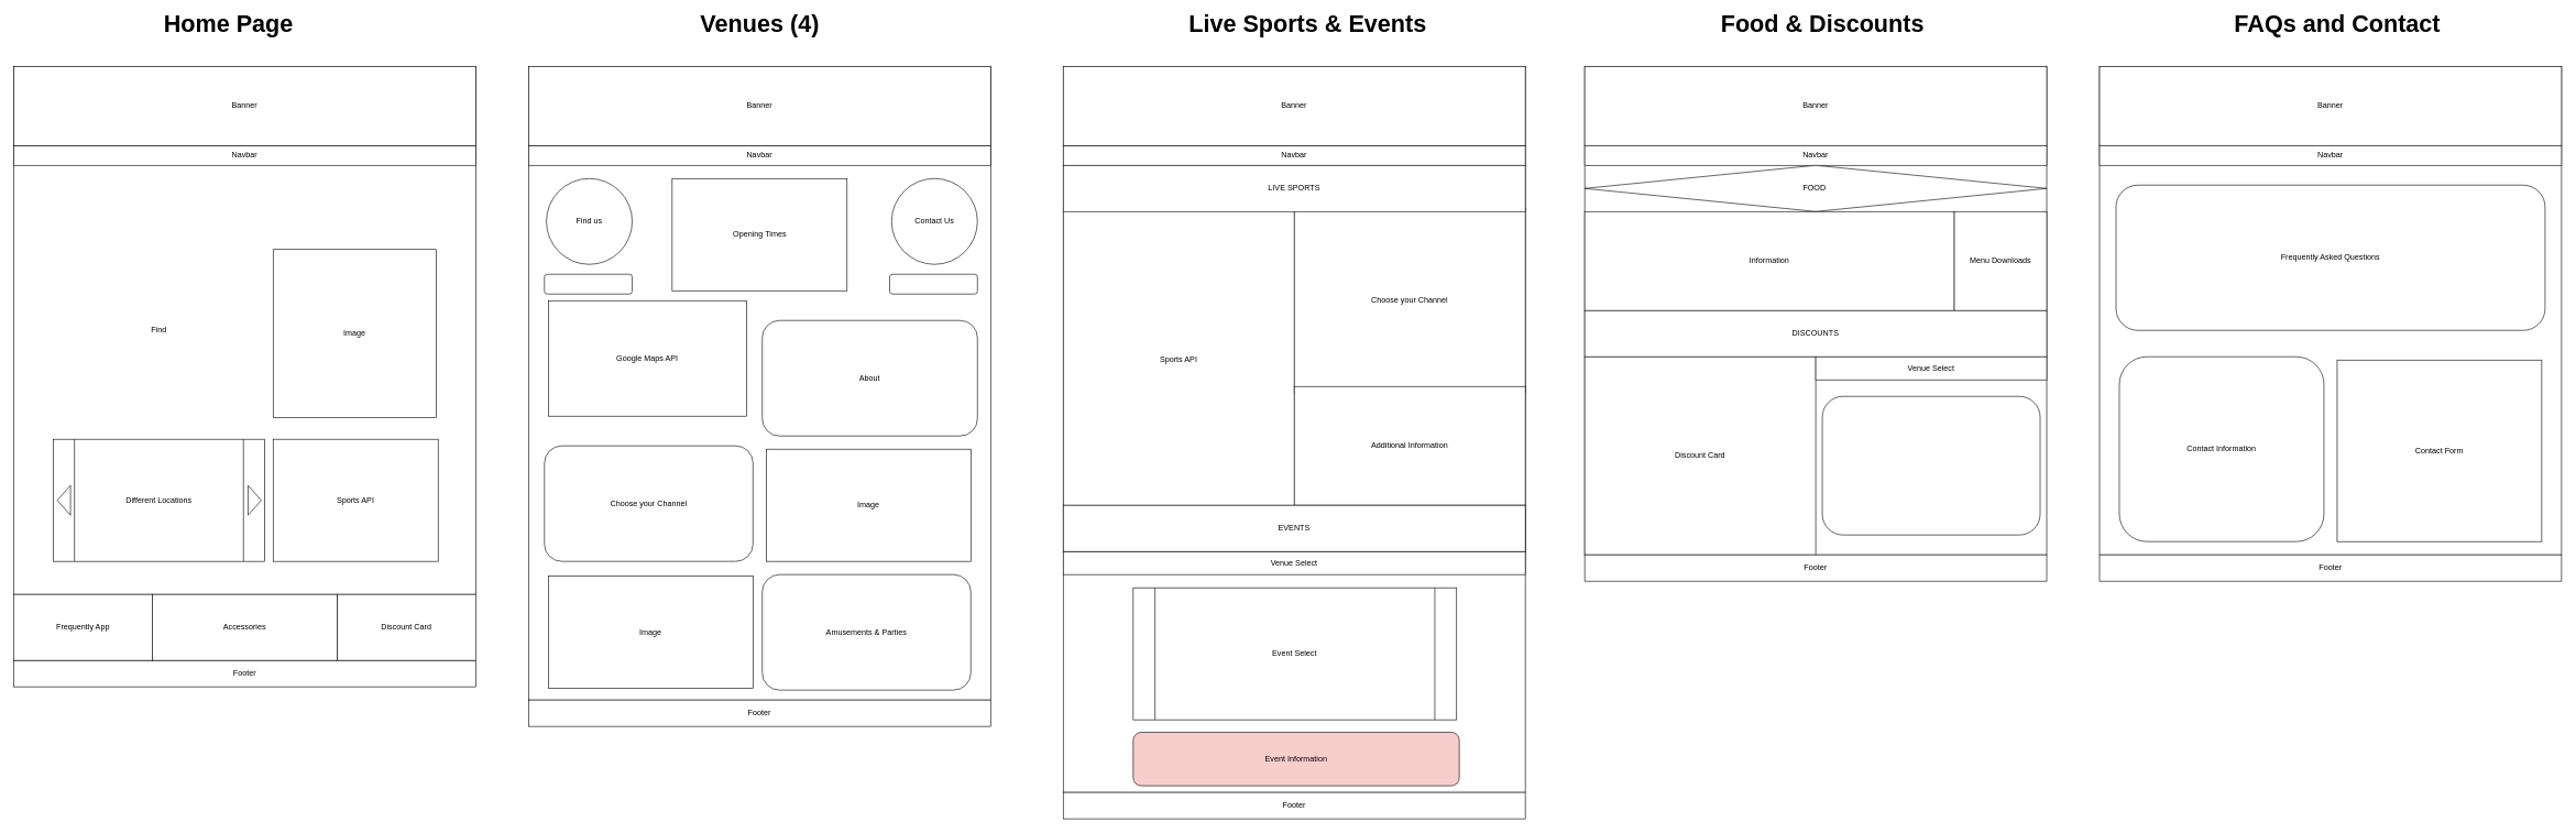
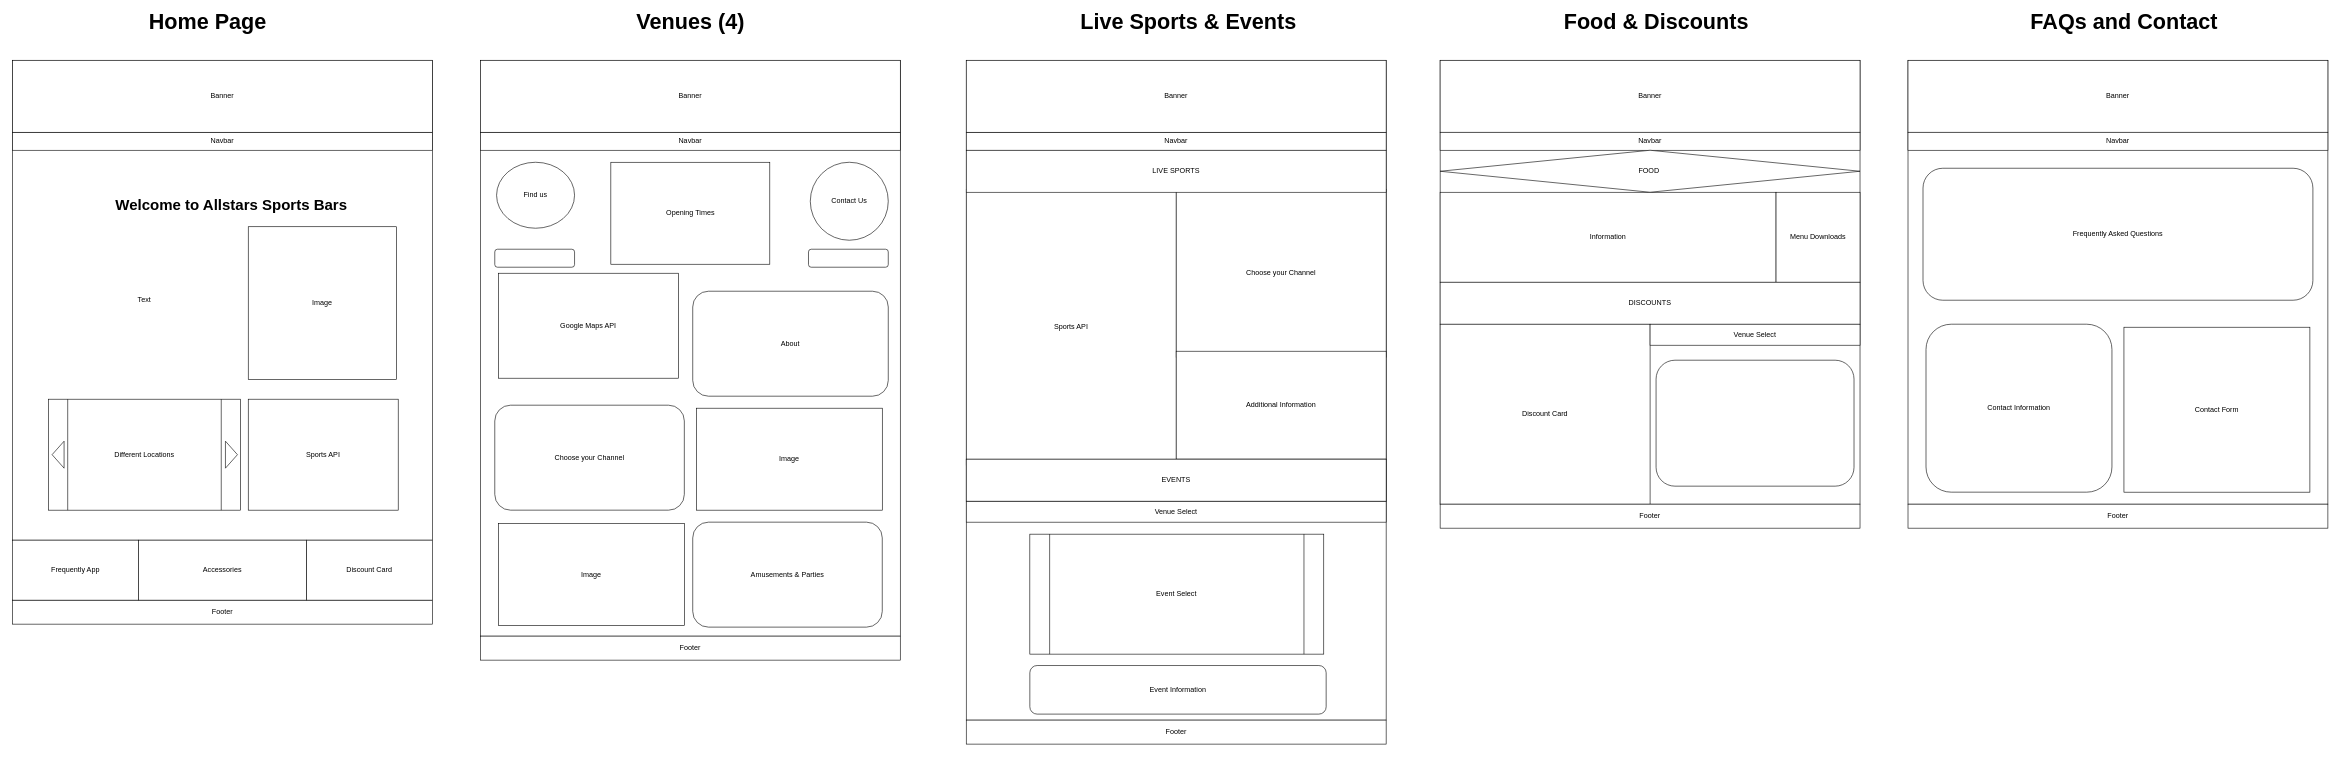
  <mxCell id="0" />
  <mxCell id="1" parent="0" />
  <mxCell id="2" value="" style="rounded=0;whiteSpace=wrap;html=1;" parent="1" vertex="1"><mxGeometry x="20" y="100" width="700" height="800" as="geometry" /></mxCell>
  <mxCell id="3" value="Navbar" style="rounded=0;whiteSpace=wrap;html=1;" parent="1" vertex="1"><mxGeometry x="20" y="220" width="700" height="30" as="geometry" /></mxCell>
  <mxCell id="4" value="Banner" style="rounded=0;whiteSpace=wrap;html=1;" parent="1" vertex="1"><mxGeometry x="20" y="100" width="700" height="120" as="geometry" /></mxCell>
  <mxCell id="5" value="Sports API" style="rounded=0;whiteSpace=wrap;html=1;" parent="1" vertex="1"><mxGeometry x="413" y="665" width="250" height="185" as="geometry" /></mxCell>
  <mxCell id="6" value="Footer" style="rounded=0;whiteSpace=wrap;html=1;" parent="1" vertex="1"><mxGeometry x="20" y="1000" width="700" height="40" as="geometry" /></mxCell>
  <mxCell id="7" value="Different Locations" style="shape=process;whiteSpace=wrap;html=1;backgroundOutline=1;" parent="1" vertex="1"><mxGeometry x="80" y="665" width="320" height="185" as="geometry" /></mxCell>
  <mxCell id="8" value="" style="triangle;whiteSpace=wrap;html=1;" parent="1" vertex="1"><mxGeometry x="375" y="735" width="20" height="45" as="geometry" /></mxCell>
  <mxCell id="9" value="" style="triangle;whiteSpace=wrap;html=1;flipH=1;" parent="1" vertex="1"><mxGeometry x="86" y="735" width="20" height="45" as="geometry" /></mxCell>
  <mxCell id="10" value="Frequently App" style="rounded=0;whiteSpace=wrap;html=1;" parent="1" vertex="1"><mxGeometry x="20" y="900" width="210" height="100" as="geometry" /></mxCell>
  <mxCell id="11" value="Discount Card" style="rounded=0;whiteSpace=wrap;html=1;" parent="1" vertex="1"><mxGeometry x="510" y="900" width="210" height="100" as="geometry" /></mxCell>
  <mxCell id="12" value="" style="rounded=0;whiteSpace=wrap;html=1;" parent="1" vertex="1"><mxGeometry x="800" y="100" width="700" height="960" as="geometry" /></mxCell>
  <mxCell id="13" value="Navbar" style="rounded=0;whiteSpace=wrap;html=1;" parent="1" vertex="1"><mxGeometry x="800" y="220" width="700" height="30" as="geometry" /></mxCell>
  <mxCell id="14" value="Banner" style="rounded=0;whiteSpace=wrap;html=1;" parent="1" vertex="1"><mxGeometry x="800" y="100" width="700" height="120" as="geometry" /></mxCell>
  <mxCell id="15" value="Footer" style="rounded=0;whiteSpace=wrap;html=1;" parent="1" vertex="1"><mxGeometry x="800" y="1060" width="700" height="40" as="geometry" /></mxCell>
  <mxCell id="16" value="&lt;b&gt;&lt;font style=&quot;font-size: 36px&quot;&gt;Home Page&lt;/font&gt;&lt;/b&gt;" style="text;html=1;align=center;verticalAlign=middle;resizable=0;points=[];autosize=1;" parent="1" vertex="1"><mxGeometry x="240" y="20" width="210" height="30" as="geometry" /></mxCell>
  <mxCell id="17" value="&lt;b&gt;&lt;font style=&quot;font-size: 36px&quot;&gt;Venues (4)&lt;/font&gt;&lt;/b&gt;" style="text;html=1;align=center;verticalAlign=middle;resizable=0;points=[];autosize=1;" parent="1" vertex="1"><mxGeometry x="1050" y="20" width="200" height="30" as="geometry" /></mxCell>
  <mxCell id="18" value="Opening Times" style="rounded=0;whiteSpace=wrap;html=1;" parent="1" vertex="1"><mxGeometry x="1017.5" y="270" width="265" height="170" as="geometry" /></mxCell>
  <mxCell id="19" value="Google Maps API" style="rounded=0;whiteSpace=wrap;html=1;" parent="1" vertex="1"><mxGeometry x="830" y="455" width="300" height="175" as="geometry" /></mxCell>
  <mxCell id="20" value="" style="rounded=0;whiteSpace=wrap;html=1;" parent="1" vertex="1"><mxGeometry x="1610" y="100" width="700" height="1100" as="geometry" /></mxCell>
  <mxCell id="21" value="&lt;b&gt;&lt;font style=&quot;font-size: 36px&quot;&gt;Live Sports &amp;amp; Events&lt;/font&gt;&lt;/b&gt;" style="text;html=1;align=center;verticalAlign=middle;resizable=0;points=[];autosize=1;" parent="1" vertex="1"><mxGeometry x="1790" y="20" width="380" height="30" as="geometry" /></mxCell>
  <mxCell id="22" value="Navbar" style="rounded=0;whiteSpace=wrap;html=1;" parent="1" vertex="1"><mxGeometry x="1610" y="220" width="700" height="30" as="geometry" /></mxCell>
  <mxCell id="23" value="Banner" style="rounded=0;whiteSpace=wrap;html=1;" parent="1" vertex="1"><mxGeometry x="1610" y="100" width="700" height="120" as="geometry" /></mxCell>
  <mxCell id="24" value="" style="rounded=0;whiteSpace=wrap;html=1;" parent="1" vertex="1"><mxGeometry x="2400" y="100" width="700" height="740" as="geometry" /></mxCell>
  <mxCell id="25" value="Sports API" style="rounded=0;whiteSpace=wrap;html=1;" parent="1" vertex="1"><mxGeometry x="1610" y="315" width="350" height="460" as="geometry" /></mxCell>
  <mxCell id="26" value="Choose your Channel" style="rounded=0;whiteSpace=wrap;html=1;" parent="1" vertex="1"><mxGeometry x="1960" y="315" width="350" height="280" as="geometry" /></mxCell>
  <mxCell id="27" value="Additional Information" style="rounded=0;whiteSpace=wrap;html=1;" parent="1" vertex="1"><mxGeometry x="1960" y="585" width="350" height="180" as="geometry" /></mxCell>
  <mxCell id="28" value="Banner" style="rounded=0;whiteSpace=wrap;html=1;" parent="1" vertex="1"><mxGeometry x="2400" y="100" width="700" height="120" as="geometry" /></mxCell>
  <mxCell id="29" value="Navbar" style="rounded=0;whiteSpace=wrap;html=1;" parent="1" vertex="1"><mxGeometry x="2400" y="220" width="700" height="30" as="geometry" /></mxCell>
  <mxCell id="30" value="EVENTS" style="rounded=0;whiteSpace=wrap;html=1;" parent="1" vertex="1"><mxGeometry x="1610" y="765" width="700" height="70" as="geometry" /></mxCell>
  <mxCell id="31" value="LIVE SPORTS" style="rounded=0;whiteSpace=wrap;html=1;" parent="1" vertex="1"><mxGeometry x="1610" y="250" width="700" height="70" as="geometry" /></mxCell>
  <mxCell id="32" value="Event Select" style="shape=process;whiteSpace=wrap;html=1;backgroundOutline=1;size=0.068;" parent="1" vertex="1"><mxGeometry x="1716" y="890" width="490" height="200" as="geometry" /></mxCell>
  <mxCell id="33" value="Venue Select" style="rounded=0;whiteSpace=wrap;html=1;" parent="1" vertex="1"><mxGeometry x="1610" y="835" width="700" height="35" as="geometry" /></mxCell>
- <mxCell id="34" value="Event Information" style="rounded=1;whiteSpace=wrap;html=1;fillColor=#f8cecc;" parent="1" vertex="1"><mxGeometry x="1716" y="1109" width="494" height="81" as="geometry" /></mxCell>
+ <mxCell id="34" value="Event Information" style="rounded=1;whiteSpace=wrap;html=1;" parent="1" vertex="1"><mxGeometry x="1716" y="1109" width="494" height="81" as="geometry" /></mxCell>
  <mxCell id="35" value="Footer" style="rounded=0;whiteSpace=wrap;html=1;" parent="1" vertex="1"><mxGeometry x="1610" y="1200" width="700" height="40" as="geometry" /></mxCell>
  <mxCell id="36" value="&lt;b&gt;&lt;font style=&quot;font-size: 36px&quot;&gt;Food &amp;amp; Discounts&lt;/font&gt;&lt;/b&gt;" style="text;html=1;align=center;verticalAlign=middle;resizable=0;points=[];autosize=1;" parent="1" vertex="1"><mxGeometry x="2600" y="20" width="320" height="30" as="geometry" /></mxCell>
  <mxCell id="37" value="Information" style="rounded=0;whiteSpace=wrap;html=1;" parent="1" vertex="1"><mxGeometry x="2400" y="320" width="560" height="150" as="geometry" /></mxCell>
  <mxCell id="38" value="Menu Downloads" style="rounded=0;whiteSpace=wrap;html=1;" parent="1" vertex="1"><mxGeometry x="2960" y="320" width="140" height="150" as="geometry" /></mxCell>
  <mxCell id="39" value="EVENTS" style="rounded=0;whiteSpace=wrap;html=1;" parent="1" vertex="1"><mxGeometry x="1610" y="765" width="700" height="70" as="geometry" /></mxCell>
  <mxCell id="40" value="FOOD&amp;nbsp;" style="rhombus;whiteSpace=wrap;html=1;" parent="1" vertex="1"><mxGeometry x="2400" y="250" width="700" height="70" as="geometry" /></mxCell>
  <mxCell id="41" value="DISCOUNTS" style="rounded=0;whiteSpace=wrap;html=1;" parent="1" vertex="1"><mxGeometry x="2400" y="470" width="700" height="70" as="geometry" /></mxCell>
  <mxCell id="42" value="Discount Card" style="rounded=0;whiteSpace=wrap;html=1;" parent="1" vertex="1"><mxGeometry x="2400" y="540" width="350" height="300" as="geometry" /></mxCell>
  <mxCell id="43" value="" style="rounded=1;whiteSpace=wrap;html=1;" parent="1" vertex="1"><mxGeometry x="2760" y="600" width="330" height="210" as="geometry" /></mxCell>
  <mxCell id="44" value="Venue Select" style="rounded=0;whiteSpace=wrap;html=1;" parent="1" vertex="1"><mxGeometry x="2750" y="540" width="350" height="35" as="geometry" /></mxCell>
  <mxCell id="45" value="Footer" style="rounded=0;whiteSpace=wrap;html=1;" parent="1" vertex="1"><mxGeometry x="2400" y="840" width="700" height="40" as="geometry" /></mxCell>
  <mxCell id="46" value="" style="rounded=0;whiteSpace=wrap;html=1;" parent="1" vertex="1"><mxGeometry x="3180" y="100" width="700" height="740" as="geometry" /></mxCell>
  <mxCell id="47" value="Banner" style="rounded=0;whiteSpace=wrap;html=1;" parent="1" vertex="1"><mxGeometry x="3180" y="100" width="700" height="120" as="geometry" /></mxCell>
  <mxCell id="48" value="Navbar" style="rounded=0;whiteSpace=wrap;html=1;" parent="1" vertex="1"><mxGeometry x="3180" y="220" width="700" height="30" as="geometry" /></mxCell>
  <mxCell id="49" value="Footer" style="rounded=0;whiteSpace=wrap;html=1;" parent="1" vertex="1"><mxGeometry x="3180" y="840" width="700" height="40" as="geometry" /></mxCell>
  <mxCell id="50" value="&lt;span style=&quot;font-size: 36px&quot;&gt;&lt;b&gt;FAQs and Contact&lt;/b&gt;&lt;/span&gt;" style="text;html=1;align=center;verticalAlign=middle;resizable=0;points=[];autosize=1;" parent="1" vertex="1"><mxGeometry x="3375" y="20" width="330" height="30" as="geometry" /></mxCell>
  <mxCell id="51" value="Frequently Asked Questions" style="rounded=1;whiteSpace=wrap;html=1;" parent="1" vertex="1"><mxGeometry x="3205" y="280" width="650" height="220" as="geometry" /></mxCell>
  <mxCell id="52" value="Contact Information" style="rounded=1;whiteSpace=wrap;html=1;" parent="1" vertex="1"><mxGeometry x="3210" y="540" width="310" height="280" as="geometry" /></mxCell>
  <mxCell id="53" value="Contact Form" style="rounded=0;whiteSpace=wrap;html=1;" parent="1" vertex="1"><mxGeometry x="3540" y="545" width="310" height="275" as="geometry" /></mxCell>
  <mxCell id="54" value="Image" style="rounded=0;whiteSpace=wrap;html=1;" parent="1" vertex="1"><mxGeometry x="413" y="377.5" width="247" height="255" as="geometry" /></mxCell>
- <mxCell id="55" value="Find" style="text;html=1;strokeColor=none;fillColor=none;align=center;verticalAlign=middle;whiteSpace=wrap;rounded=0;" parent="1" vertex="1"><mxGeometry x="80" y="371.25" width="320" height="257.5" as="geometry" /></mxCell>
+ <mxCell id="55" value="Text" style="text;html=1;strokeColor=none;fillColor=none;align=center;verticalAlign=middle;whiteSpace=wrap;rounded=0;" parent="1" vertex="1"><mxGeometry x="80" y="371.25" width="320" height="257.5" as="geometry" /></mxCell>
+ <mxCell id="56" value="&lt;span style=&quot;font-size: 25px;&quot;&gt;Welcome to Allstars Sports Bars&lt;/span&gt;" style="text;html=1;strokeColor=none;fillColor=none;align=center;verticalAlign=middle;whiteSpace=wrap;rounded=0;fontStyle=1;fontSize=25;" parent="1" vertex="1"><mxGeometry x="180" y="330" width="410" height="20" as="geometry" /></mxCell>
  <mxCell id="57" value="Accessories" style="rounded=0;whiteSpace=wrap;html=1;" parent="1" vertex="1"><mxGeometry x="230" y="900" width="280" height="100" as="geometry" /></mxCell>
- <mxCell id="58" value="Find us" style="ellipse;whiteSpace=wrap;html=1;fontSize=12;" parent="1" vertex="1"><mxGeometry x="827" y="270" width="130" height="130" as="geometry" /></mxCell>
+ <mxCell id="58" value="Find us" style="ellipse;whiteSpace=wrap;html=1;fontSize=12;" parent="1" vertex="1"><mxGeometry x="827" y="270" width="130" height="110" as="geometry" /></mxCell>
  <mxCell id="59" value="Contact Us" style="ellipse;whiteSpace=wrap;html=1;fontSize=12;" parent="1" vertex="1"><mxGeometry x="1350" y="270" width="130" height="130" as="geometry" /></mxCell>
  <mxCell id="60" value="" style="rounded=1;whiteSpace=wrap;html=1;fontSize=25;" parent="1" vertex="1"><mxGeometry x="824" y="415" width="133" height="30" as="geometry" /></mxCell>
  <mxCell id="61" value="" style="rounded=1;whiteSpace=wrap;html=1;fontSize=25;" parent="1" vertex="1"><mxGeometry x="1347" y="415" width="133" height="30" as="geometry" /></mxCell>
  <mxCell id="62" value="Choose your Channel" style="rounded=1;whiteSpace=wrap;html=1;fontSize=12;" parent="1" vertex="1"><mxGeometry x="824" y="675" width="316" height="175" as="geometry" /></mxCell>
  <mxCell id="63" value="About" style="rounded=1;whiteSpace=wrap;html=1;fontSize=12;" parent="1" vertex="1"><mxGeometry x="1154" y="485" width="326" height="175" as="geometry" /></mxCell>
  <mxCell id="64" value="Amusements &amp;amp; Parties" style="rounded=1;whiteSpace=wrap;html=1;fontSize=12;" parent="1" vertex="1"><mxGeometry x="1154" y="870" width="316" height="175" as="geometry" /></mxCell>
  <mxCell id="65" value="Image" style="rounded=0;whiteSpace=wrap;html=1;" parent="1" vertex="1"><mxGeometry x="1160" y="680" width="310" height="170" as="geometry" /></mxCell>
  <mxCell id="66" value="Image" style="rounded=0;whiteSpace=wrap;html=1;" parent="1" vertex="1"><mxGeometry x="830" y="872.5" width="310" height="170" as="geometry" /></mxCell>
